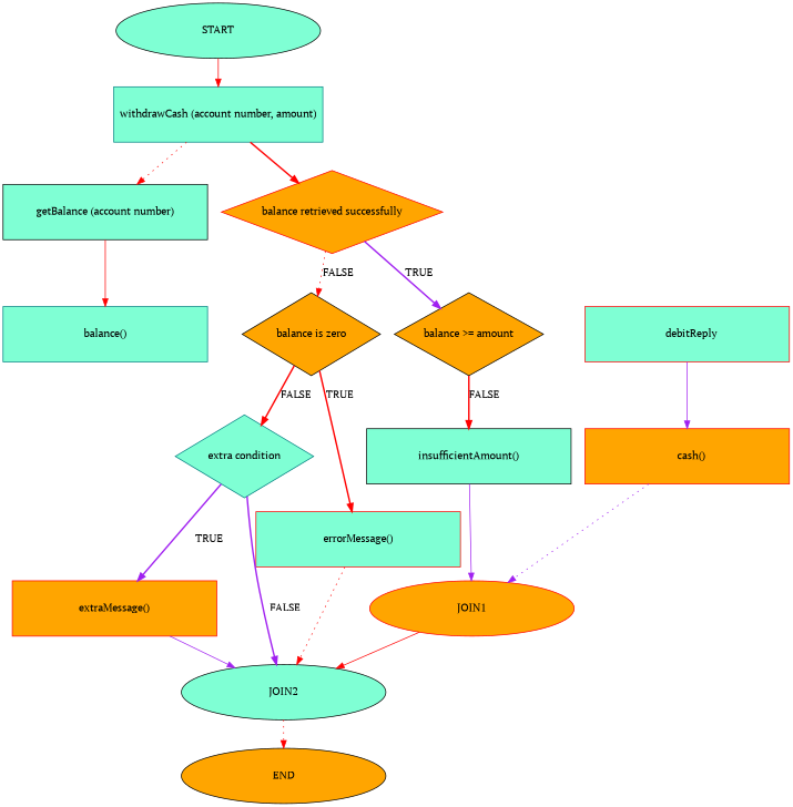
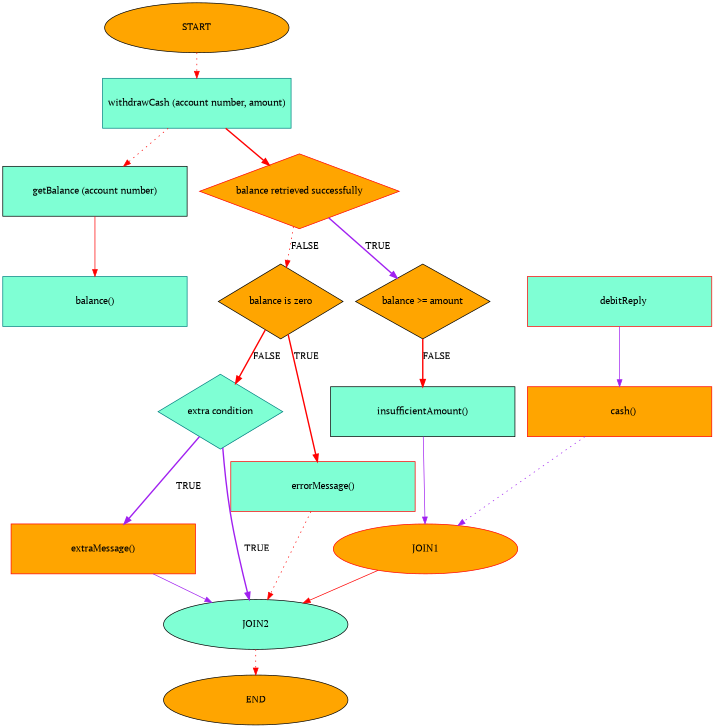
  digraph {
    fontname="PT Serif"
    node [color=black fillcolor=orange fontname="PT Serif" style=filled shape=box]
    edge [color=red fontname="PT Serif" style=bold]
-   n1 [fillcolor=aquamarine height=1.0 label=START width=3.7 shape=""]
+   n1 [height=1.0 label=START width=3.7 shape=""]
    n2 [color=teal fillcolor=aquamarine height=1.0 label="withdrawCash (account number, amount)" width=3.7]
    n3 [fillcolor=aquamarine height=1.0 label="getBalance (account number)" width=3.7]
    n4 [color=red height=1.5 label="balance retrieved successfully" shape=diamond width=2.5]
    n5 [color=teal fillcolor=aquamarine height=1.0 label="balance()" width=3.7]
    n6 [height=1.5 label="balance >= amount" shape=diamond width=2.5]
    n7 [height=1.5 label="balance is zero" shape=diamond width=2.5]
    n8 [fillcolor=aquamarine height=1.0 label="insufficientAmount()" width=3.7]
    n9 [color=red fillcolor=aquamarine height=1.0 label="errorMessage()" width=3.7]
    n10 [color=teal fillcolor=aquamarine height=1.5 label="extra condition" shape=diamond width=2.5]
    n11 [color=red height=1.0 label=JOIN1 width=3.7 shape=""]
    n12 [color=red fillcolor=aquamarine height=1.0 label="   debitReply" width=3.7]
    n13 [color=red height=1.0 label="   cash()" width=3.7]
    n14 [fillcolor=aquamarine height=1.0 label=JOIN2 width=3.7 shape=""]
    n15 [height=1.0 label=END width=3.7 shape=""]
    n16 [color=red height=1.0 label="extraMessage()" width=3.7]
-   n1 -> n2 [style=solid]
+   n1 -> n2 [style=dotted]
    n2 -> n3 [style=dotted]
    n2 -> n4
    n3 -> n5 [style=solid]
    n4 -> n6 [color=purple label=TRUE]
    n4 -> n7 [label=FALSE style=dotted]
    n6 -> n8 [label=FALSE]
    n7 -> n9 [label=TRUE]
    n7 -> n10 [label=FALSE]
    n8 -> n11 [color=purple style=solid]
    n9 -> n14 [style=dotted]
-   n10 -> n14 [color=purple label=FALSE]
+   n10 -> n14 [color=purple label=TRUE]
    n10 -> n16 [color=purple label=TRUE]
    n11 -> n14 [style=solid]
    n12 -> n13 [color=purple style=solid]
    n13 -> n11 [color=purple style=dotted]
    n14 -> n15 [style=dotted]
    n16 -> n14 [color=purple style=solid]
  }
